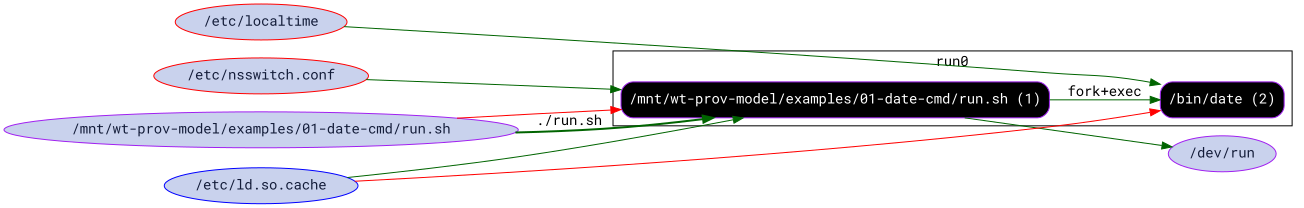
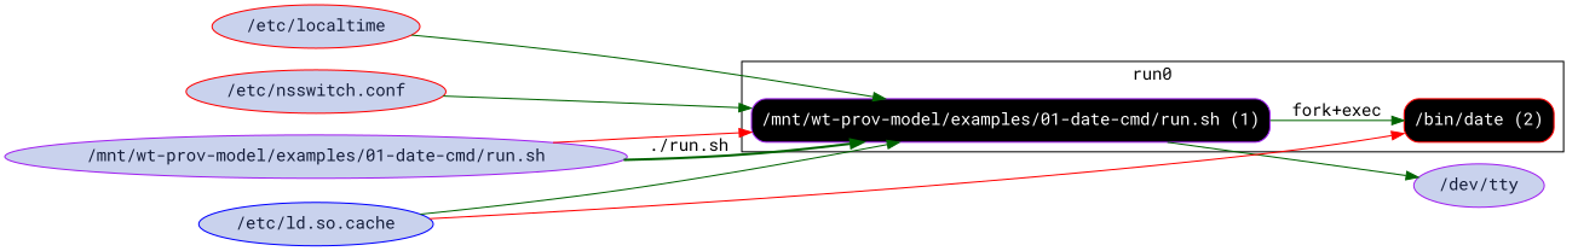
  digraph {
    fontname="Roboto Mono"
    rankdir=LR
    node [color=purple fillcolor="#C9D2ED" fontcolor="#131C39" fontname="Roboto Mono" shape=ellipse style="filled,rounded"]
    edge [color=darkgreen fontname="Roboto Mono"]
    n1 [fillcolor=black fontcolor=white label="/mnt/wt-prov-model/examples/01-date-cmd/run.sh (1)" shape=box]
-   n2 [fillcolor=black fontcolor=white label="/bin/date (2)" shape=box]
-   "/dev/tty" [label="/dev/run"]
+   n2 [color=red fillcolor=black fontcolor=white label="/bin/date (2)" shape=box]
+   "/dev/tty"
    "/etc/ld.so.cache" [color=blue]
    "/etc/localtime" [color=red]
    "/etc/nsswitch.conf" [color=red]
    "/mnt/wt-prov-model/examples/01-date-cmd/run.sh"
    subgraph cluster_1 {
      label=run0
      n1
      n2
    }
    n1 -> n2 [label="fork+exec"]
    n1 -> "/dev/tty"
    "/etc/ld.so.cache" -> n1
    "/etc/ld.so.cache" -> n2 [color=red]
-   "/etc/localtime" -> n2
+   "/etc/localtime" -> n1
    "/etc/nsswitch.conf" -> n1
    "/mnt/wt-prov-model/examples/01-date-cmd/run.sh" -> n1 [label="./run.sh" style=bold]
    "/mnt/wt-prov-model/examples/01-date-cmd/run.sh" -> n1 [color=red]
  }
